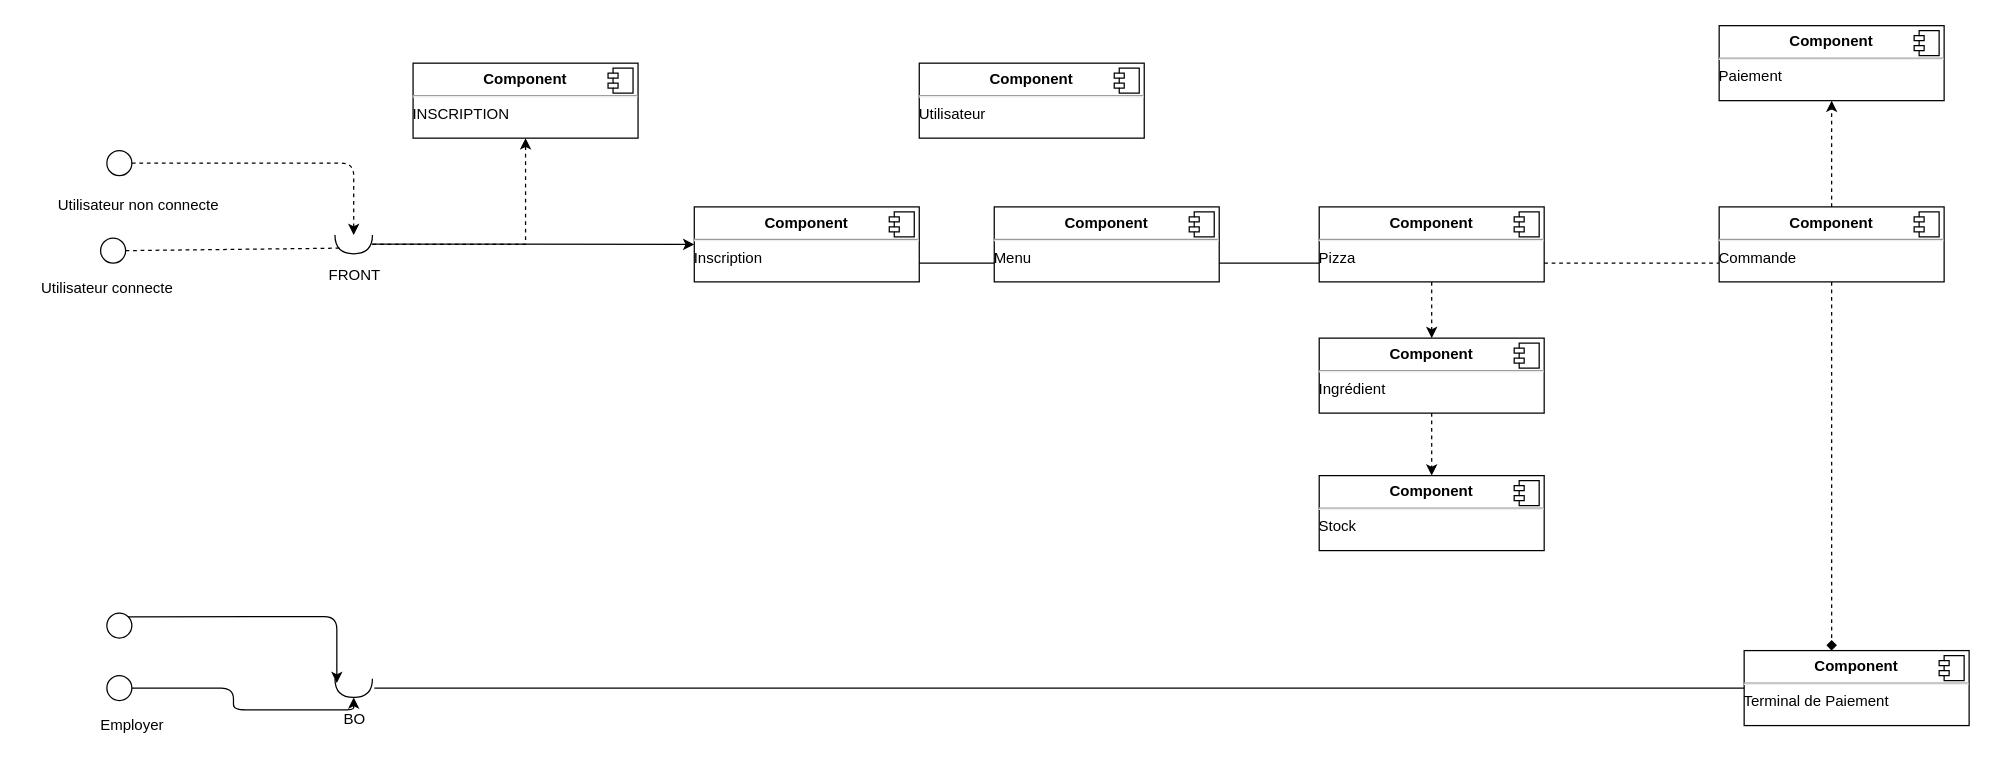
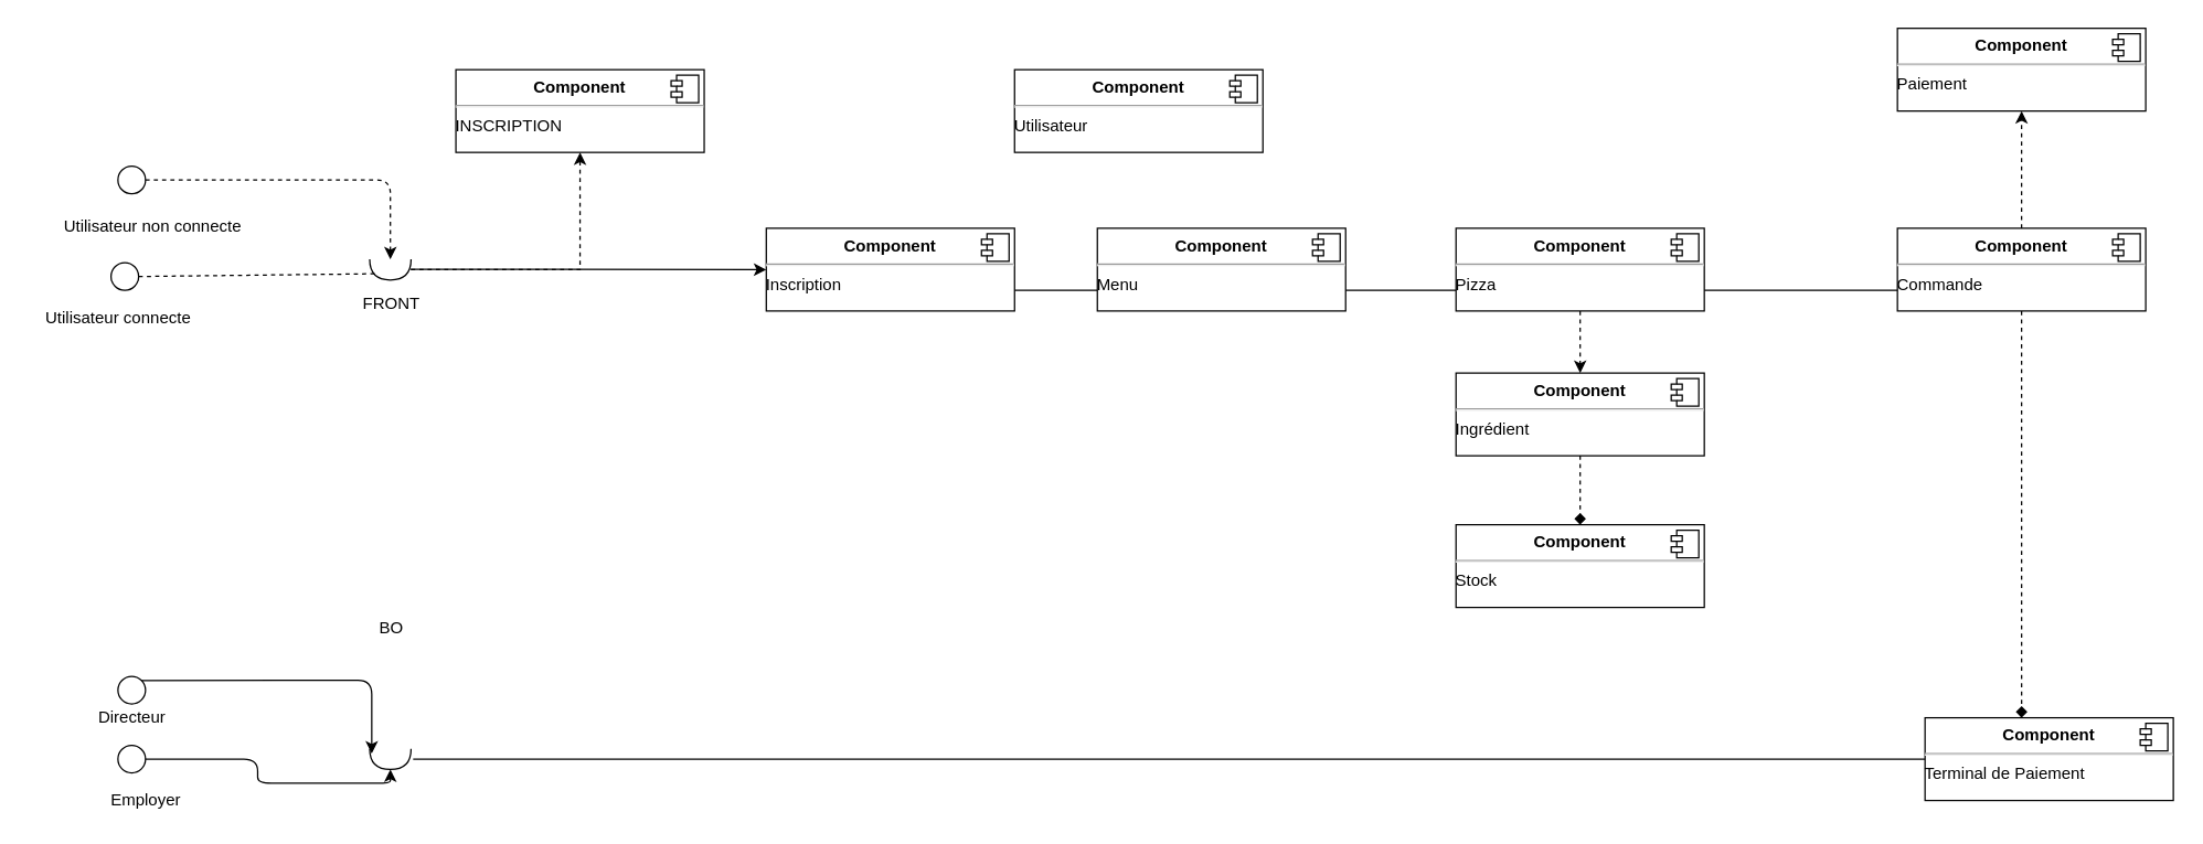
  <mxCell id="0" />
  <mxCell id="1" parent="0" />
  <mxCell id="2" value="" style="ellipse;whiteSpace=wrap;html=1;" vertex="1" parent="1"><mxGeometry x="85" y="120" width="20" height="20" as="geometry" /></mxCell>
  <mxCell id="3" value="" style="ellipse;whiteSpace=wrap;html=1;" vertex="1" parent="1"><mxGeometry x="80" y="190" width="20" height="20" as="geometry" /></mxCell>
  <mxCell id="4" value="" style="ellipse;whiteSpace=wrap;html=1;" vertex="1" parent="1"><mxGeometry x="85" y="490" width="20" height="20" as="geometry" /></mxCell>
  <mxCell id="5" value="" style="ellipse;whiteSpace=wrap;html=1;" vertex="1" parent="1"><mxGeometry x="85" y="540" width="20" height="20" as="geometry" /></mxCell>
  <mxCell id="6" value="&lt;p style=&quot;margin: 0px ; margin-top: 6px ; text-align: center&quot;&gt;&lt;b&gt;Component&lt;/b&gt;&lt;/p&gt;&lt;hr&gt;INSCRIPTION" style="align=left;overflow=fill;html=1;dropTarget=0;" vertex="1" parent="1"><mxGeometry x="330" y="50" width="180" height="60" as="geometry" /></mxCell>
  <mxCell id="7" value="" style="shape=component;jettyWidth=8;jettyHeight=4;" vertex="1" parent="6"><mxGeometry x="1" width="20" height="20" relative="1" as="geometry"><mxPoint x="-24" y="4" as="offset" /></mxGeometry></mxCell>
  <mxCell id="8" value="&lt;p style=&quot;margin: 0px ; margin-top: 6px ; text-align: center&quot;&gt;&lt;b&gt;Component&lt;/b&gt;&lt;/p&gt;&lt;hr&gt;Utilisateur" style="align=left;overflow=fill;html=1;dropTarget=0;" vertex="1" parent="1"><mxGeometry x="735" y="50" width="180" height="60" as="geometry" /></mxCell>
  <mxCell id="9" value="" style="shape=component;jettyWidth=8;jettyHeight=4;" vertex="1" parent="8"><mxGeometry x="1" width="20" height="20" relative="1" as="geometry"><mxPoint x="-24" y="4" as="offset" /></mxGeometry></mxCell>
  <mxCell id="10" style="edgeStyle=orthogonalEdgeStyle;rounded=0;orthogonalLoop=1;jettySize=auto;html=1;dashed=1;" edge="1" parent="1" source="11" target="6"><mxGeometry relative="1" as="geometry"><mxPoint x="425" y="195" as="targetPoint" /></mxGeometry></mxCell>
  <mxCell id="11" value="" style="shape=requiredInterface;html=1;verticalLabelPosition=bottom;rotation=90;" vertex="1" parent="1"><mxGeometry x="275" y="180" width="15" height="30" as="geometry" /></mxCell>
  <mxCell id="12" value="Utilisateur non connecte" style="text;html=1;align=center;verticalAlign=middle;resizable=0;points=[];autosize=1;" vertex="1" parent="1"><mxGeometry x="35" y="154" width="150" height="20" as="geometry" /></mxCell>
  <mxCell id="13" value="" style="endArrow=classic;html=1;dashed=1;exitX=1;exitY=0.5;exitDx=0;exitDy=0;edgeStyle=orthogonalEdgeStyle;entryX=0;entryY=0.5;entryDx=0;entryDy=0;entryPerimeter=0;" edge="1" parent="1" source="2" target="11"><mxGeometry width="50" height="50" relative="1" as="geometry"><mxPoint x="235" y="140" as="sourcePoint" /><mxPoint x="295" y="130" as="targetPoint" /></mxGeometry></mxCell>
  <mxCell id="14" value="FRONT" style="text;html=1;align=center;verticalAlign=middle;resizable=0;points=[];autosize=1;" vertex="1" parent="1"><mxGeometry x="252.5" y="210" width="60" height="20" as="geometry" /></mxCell>
  <mxCell id="15" value="Utilisateur connecte" style="text;html=1;align=center;verticalAlign=middle;resizable=0;points=[];autosize=1;" vertex="1" parent="1"><mxGeometry x="20" y="220" width="130" height="20" as="geometry" /></mxCell>
  <mxCell id="16" value="&lt;p style=&quot;margin: 0px ; margin-top: 6px ; text-align: center&quot;&gt;&lt;b&gt;Component&lt;/b&gt;&lt;/p&gt;&lt;hr&gt;Inscription " style="align=left;overflow=fill;html=1;dropTarget=0;" vertex="1" parent="1"><mxGeometry x="555" y="165" width="180" height="60" as="geometry" /></mxCell>
  <mxCell id="17" value="" style="shape=component;jettyWidth=8;jettyHeight=4;" vertex="1" parent="16"><mxGeometry x="1" width="20" height="20" relative="1" as="geometry"><mxPoint x="-24" y="4" as="offset" /></mxGeometry></mxCell>
  <mxCell id="18" value="" style="endArrow=classic;html=1;entryX=0;entryY=0.5;entryDx=0;entryDy=0;exitX=0.481;exitY=0.02;exitDx=0;exitDy=0;exitPerimeter=0;" edge="1" parent="1" source="11" target="16"><mxGeometry width="50" height="50" relative="1" as="geometry"><mxPoint x="415" y="190" as="sourcePoint" /><mxPoint x="485" y="170" as="targetPoint" /></mxGeometry></mxCell>
  <mxCell id="19" value="" style="endArrow=none;dashed=1;html=1;exitX=1;exitY=0.5;exitDx=0;exitDy=0;" edge="1" parent="1" source="3"><mxGeometry width="50" height="50" relative="1" as="geometry"><mxPoint x="385" y="260" as="sourcePoint" /><mxPoint x="272" y="198" as="targetPoint" /></mxGeometry></mxCell>
  <mxCell id="20" value="&lt;p style=&quot;margin: 0px ; margin-top: 6px ; text-align: center&quot;&gt;&lt;b&gt;Component&lt;/b&gt;&lt;/p&gt;&lt;hr&gt;Menu" style="align=left;overflow=fill;html=1;dropTarget=0;" vertex="1" parent="1"><mxGeometry x="795" y="165" width="180" height="60" as="geometry" /></mxCell>
  <mxCell id="21" value="" style="shape=component;jettyWidth=8;jettyHeight=4;" vertex="1" parent="20"><mxGeometry x="1" width="20" height="20" relative="1" as="geometry"><mxPoint x="-24" y="4" as="offset" /></mxGeometry></mxCell>
  <mxCell id="22" value="&lt;p style=&quot;margin: 0px ; margin-top: 6px ; text-align: center&quot;&gt;&lt;b&gt;Component&lt;/b&gt;&lt;/p&gt;&lt;hr&gt;Pizza " style="align=left;overflow=fill;html=1;dropTarget=0;" vertex="1" parent="1"><mxGeometry x="1055" y="165" width="180" height="60" as="geometry" /></mxCell>
  <mxCell id="23" value="" style="shape=component;jettyWidth=8;jettyHeight=4;" vertex="1" parent="22"><mxGeometry x="1" width="20" height="20" relative="1" as="geometry"><mxPoint x="-24" y="4" as="offset" /></mxGeometry></mxCell>
  <mxCell id="24" value="&lt;p style=&quot;margin: 0px ; margin-top: 6px ; text-align: center&quot;&gt;&lt;b&gt;Component&lt;/b&gt;&lt;/p&gt;&lt;hr&gt;Ingrédient " style="align=left;overflow=fill;html=1;dropTarget=0;" vertex="1" parent="1"><mxGeometry x="1055" y="270" width="180" height="60" as="geometry" /></mxCell>
  <mxCell id="25" value="" style="shape=component;jettyWidth=8;jettyHeight=4;" vertex="1" parent="24"><mxGeometry x="1" width="20" height="20" relative="1" as="geometry"><mxPoint x="-24" y="4" as="offset" /></mxGeometry></mxCell>
  <mxCell id="26" value="&lt;p style=&quot;margin: 0px ; margin-top: 6px ; text-align: center&quot;&gt;&lt;b&gt;Component&lt;/b&gt;&lt;/p&gt;&lt;hr&gt;Stock" style="align=left;overflow=fill;html=1;dropTarget=0;" vertex="1" parent="1"><mxGeometry x="1055" y="380" width="180" height="60" as="geometry" /></mxCell>
  <mxCell id="27" value="" style="shape=component;jettyWidth=8;jettyHeight=4;" vertex="1" parent="26"><mxGeometry x="1" width="20" height="20" relative="1" as="geometry"><mxPoint x="-24" y="4" as="offset" /></mxGeometry></mxCell>
  <mxCell id="28" value="&lt;p style=&quot;margin: 0px ; margin-top: 6px ; text-align: center&quot;&gt;&lt;b&gt;Component&lt;/b&gt;&lt;/p&gt;&lt;hr&gt;Commande " style="align=left;overflow=fill;html=1;dropTarget=0;" vertex="1" parent="1"><mxGeometry x="1375" y="165" width="180" height="60" as="geometry" /></mxCell>
  <mxCell id="29" value="" style="shape=component;jettyWidth=8;jettyHeight=4;" vertex="1" parent="28"><mxGeometry x="1" width="20" height="20" relative="1" as="geometry"><mxPoint x="-24" y="4" as="offset" /></mxGeometry></mxCell>
  <mxCell id="30" value="&lt;p style=&quot;margin: 0px ; margin-top: 6px ; text-align: center&quot;&gt;&lt;b&gt;Component&lt;/b&gt;&lt;/p&gt;&lt;hr&gt;Paiement" style="align=left;overflow=fill;html=1;dropTarget=0;" vertex="1" parent="1"><mxGeometry x="1375" y="20" width="180" height="60" as="geometry" /></mxCell>
  <mxCell id="31" value="" style="shape=component;jettyWidth=8;jettyHeight=4;" vertex="1" parent="30"><mxGeometry x="1" width="20" height="20" relative="1" as="geometry"><mxPoint x="-24" y="4" as="offset" /></mxGeometry></mxCell>
  <mxCell id="32" value="" style="endArrow=none;html=1;exitX=1;exitY=0.75;exitDx=0;exitDy=0;entryX=0;entryY=0.75;entryDx=0;entryDy=0;" edge="1" parent="1" source="16" target="20"><mxGeometry width="50" height="50" relative="1" as="geometry"><mxPoint x="745" y="230" as="sourcePoint" /><mxPoint x="795" y="180" as="targetPoint" /></mxGeometry></mxCell>
  <mxCell id="33" value="" style="endArrow=none;html=1;exitX=1;exitY=0.75;exitDx=0;exitDy=0;entryX=0;entryY=0.75;entryDx=0;entryDy=0;" edge="1" parent="1" source="20" target="22"><mxGeometry width="50" height="50" relative="1" as="geometry"><mxPoint x="985" y="209" as="sourcePoint" /><mxPoint x="1045" y="209" as="targetPoint" /></mxGeometry></mxCell>
- <mxCell id="34" value="" style="endArrow=none;html=1;exitX=1;exitY=0.75;exitDx=0;exitDy=0;entryX=0;entryY=0.75;entryDx=0;entryDy=0;dashed=1;" edge="1" parent="1" source="22" target="28"><mxGeometry width="50" height="50" relative="1" as="geometry"><mxPoint x="1265" y="210" as="sourcePoint" /><mxPoint x="1345" y="210" as="targetPoint" /></mxGeometry></mxCell>
+ <mxCell id="34" value="" style="endArrow=none;html=1;exitX=1;exitY=0.75;exitDx=0;exitDy=0;entryX=0;entryY=0.75;entryDx=0;entryDy=0;" edge="1" parent="1" source="22" target="28"><mxGeometry width="50" height="50" relative="1" as="geometry"><mxPoint x="1265" y="210" as="sourcePoint" /><mxPoint x="1345" y="210" as="targetPoint" /></mxGeometry></mxCell>
  <mxCell id="35" value="" style="endArrow=classic;html=1;exitX=0.5;exitY=0;exitDx=0;exitDy=0;dashed=1;" edge="1" parent="1" source="28" target="30"><mxGeometry width="50" height="50" relative="1" as="geometry"><mxPoint x="1425" y="150" as="sourcePoint" /><mxPoint x="1475" y="100" as="targetPoint" /></mxGeometry></mxCell>
  <mxCell id="36" value="" style="endArrow=classic;html=1;dashed=1;exitX=0.5;exitY=1;exitDx=0;exitDy=0;entryX=0.5;entryY=0;entryDx=0;entryDy=0;" edge="1" parent="1" source="22" target="24"><mxGeometry width="50" height="50" relative="1" as="geometry"><mxPoint x="1115" y="300" as="sourcePoint" /><mxPoint x="1165" y="250" as="targetPoint" /></mxGeometry></mxCell>
- <mxCell id="37" value="" style="endArrow=classic;html=1;dashed=1;exitX=0.5;exitY=1;exitDx=0;exitDy=0;entryX=0.5;entryY=0;entryDx=0;entryDy=0;" edge="1" parent="1" source="24" target="26"><mxGeometry width="50" height="50" relative="1" as="geometry"><mxPoint x="1175" y="430" as="sourcePoint" /><mxPoint x="1175" y="545" as="targetPoint" /></mxGeometry></mxCell>
+ <mxCell id="37" value="" style="endArrow=diamond;html=1;dashed=1;exitX=0.5;exitY=1;exitDx=0;exitDy=0;entryX=0.5;entryY=0;entryDx=0;entryDy=0;" edge="1" parent="1" source="24" target="26"><mxGeometry width="50" height="50" relative="1" as="geometry"><mxPoint x="1175" y="430" as="sourcePoint" /><mxPoint x="1175" y="545" as="targetPoint" /></mxGeometry></mxCell>
+ <mxCell id="38" value="Directeur" style="text;html=1;align=center;verticalAlign=middle;resizable=0;points=[];autosize=1;" vertex="1" parent="1"><mxGeometry x="60" y="510" width="70" height="20" as="geometry" /></mxCell>
  <mxCell id="39" value="Employer" style="text;html=1;align=center;verticalAlign=middle;resizable=0;points=[];autosize=1;" vertex="1" parent="1"><mxGeometry x="70" y="570" width="70" height="20" as="geometry" /></mxCell>
  <mxCell id="40" value="" style="shape=requiredInterface;html=1;verticalLabelPosition=bottom;rotation=90;" vertex="1" parent="1"><mxGeometry x="275" y="535" width="15" height="30" as="geometry" /></mxCell>
- <mxCell id="41" value="BO" style="text;html=1;align=center;verticalAlign=middle;resizable=0;points=[];autosize=1;" vertex="1" parent="1"><mxGeometry x="267.5" y="565" width="30" height="20" as="geometry" /></mxCell>
+ <mxCell id="41" value="BO" style="text;html=1;align=center;verticalAlign=middle;resizable=0;points=[];autosize=1;" vertex="1" parent="1"><mxGeometry x="267.5" y="445" width="30" height="20" as="geometry" /></mxCell>
  <mxCell id="42" value="&lt;p style=&quot;margin: 0px ; margin-top: 6px ; text-align: center&quot;&gt;&lt;b&gt;Component&lt;/b&gt;&lt;/p&gt;&lt;hr&gt;Terminal de Paiement&amp;nbsp; " style="align=left;overflow=fill;html=1;dropTarget=0;" vertex="1" parent="1"><mxGeometry x="1395" y="520" width="180" height="60" as="geometry" /></mxCell>
  <mxCell id="43" value="" style="shape=component;jettyWidth=8;jettyHeight=4;" vertex="1" parent="42"><mxGeometry x="1" width="20" height="20" relative="1" as="geometry"><mxPoint x="-24" y="4" as="offset" /></mxGeometry></mxCell>
  <mxCell id="44" value="" style="endArrow=diamond;html=1;dashed=1;exitX=0.5;exitY=1;exitDx=0;exitDy=0;entryX=0.389;entryY=0;entryDx=0;entryDy=0;entryPerimeter=0;" edge="1" parent="1" source="28" target="42"><mxGeometry width="50" height="50" relative="1" as="geometry"><mxPoint x="1495" y="400" as="sourcePoint" /><mxPoint x="1545" y="350" as="targetPoint" /></mxGeometry></mxCell>
  <mxCell id="45" value="" style="endArrow=none;html=1;exitX=0.5;exitY=-0.05;exitDx=0;exitDy=0;exitPerimeter=0;" edge="1" parent="1" source="40" target="42"><mxGeometry width="50" height="50" relative="1" as="geometry"><mxPoint x="435" y="580" as="sourcePoint" /><mxPoint x="485" y="530" as="targetPoint" /></mxGeometry></mxCell>
  <mxCell id="46" value="" style="endArrow=classic;html=1;exitX=1;exitY=0;exitDx=0;exitDy=0;entryX=0.233;entryY=0.95;entryDx=0;entryDy=0;entryPerimeter=0;edgeStyle=orthogonalEdgeStyle;" edge="1" parent="1" source="4" target="40"><mxGeometry width="50" height="50" relative="1" as="geometry"><mxPoint x="165" y="510" as="sourcePoint" /><mxPoint x="215" y="460" as="targetPoint" /></mxGeometry></mxCell>
  <mxCell id="47" value="" style="endArrow=classic;html=1;exitX=1;exitY=0.5;exitDx=0;exitDy=0;entryX=1;entryY=0.5;entryDx=0;entryDy=0;entryPerimeter=0;edgeStyle=orthogonalEdgeStyle;" edge="1" parent="1" source="5" target="40"><mxGeometry width="50" height="50" relative="1" as="geometry"><mxPoint x="245" y="650" as="sourcePoint" /><mxPoint x="295" y="600" as="targetPoint" /></mxGeometry></mxCell>
